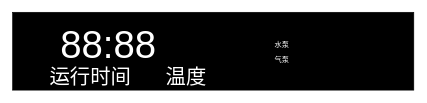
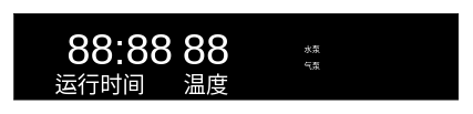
  <mxCell id="0" />
  <mxCell id="1" parent="0" />
  <mxCell id="2" value="" style="rounded=0;whiteSpace=wrap;html=1;fillColor=#000000;" vertex="1" parent="1"><mxGeometry x="20" y="20" width="670" height="130" as="geometry" /></mxCell>
  <mxCell id="3" value="88:88" style="text;strokeColor=none;align=center;fillColor=none;html=1;verticalAlign=middle;whiteSpace=wrap;rounded=0;fontSize=64;fontColor=#FFFFFF;" vertex="1" parent="1"><mxGeometry x="150" y="60" width="60" height="30" as="geometry" /></mxCell>
  <mxCell id="4" value="运行时间" style="text;strokeColor=none;align=center;fillColor=none;html=1;verticalAlign=middle;whiteSpace=wrap;rounded=0;fontSize=34;fontColor=#FFFFFF;" vertex="1" parent="1"><mxGeometry x="55" y="114" width="190" height="30" as="geometry" /></mxCell>
+ <mxCell id="5" value="88" style="text;strokeColor=none;align=center;fillColor=none;html=1;verticalAlign=middle;whiteSpace=wrap;rounded=0;fontSize=64;fontColor=#FFFFFF;" vertex="1" parent="1"><mxGeometry x="280" y="60" width="60" height="30" as="geometry" /></mxCell>
  <mxCell id="6" value="温度" style="text;strokeColor=none;align=center;fillColor=none;html=1;verticalAlign=middle;whiteSpace=wrap;rounded=0;fontSize=34;fontColor=#FFFFFF;" vertex="1" parent="1"><mxGeometry x="215" y="114" width="190" height="30" as="geometry" /></mxCell>
  <mxCell id="7" value="水泵" style="text;strokeColor=none;align=center;fillColor=none;html=1;verticalAlign=middle;whiteSpace=wrap;rounded=0;fontColor=#FFFFFF;" vertex="1" parent="1"><mxGeometry x="440" y="60" width="60" height="30" as="geometry" /></mxCell>
  <mxCell id="8" value="气泵" style="text;strokeColor=none;align=center;fillColor=none;html=1;verticalAlign=middle;whiteSpace=wrap;rounded=0;fontColor=#FFFFFF;" vertex="1" parent="1"><mxGeometry x="440" y="84" width="60" height="30" as="geometry" /></mxCell>
